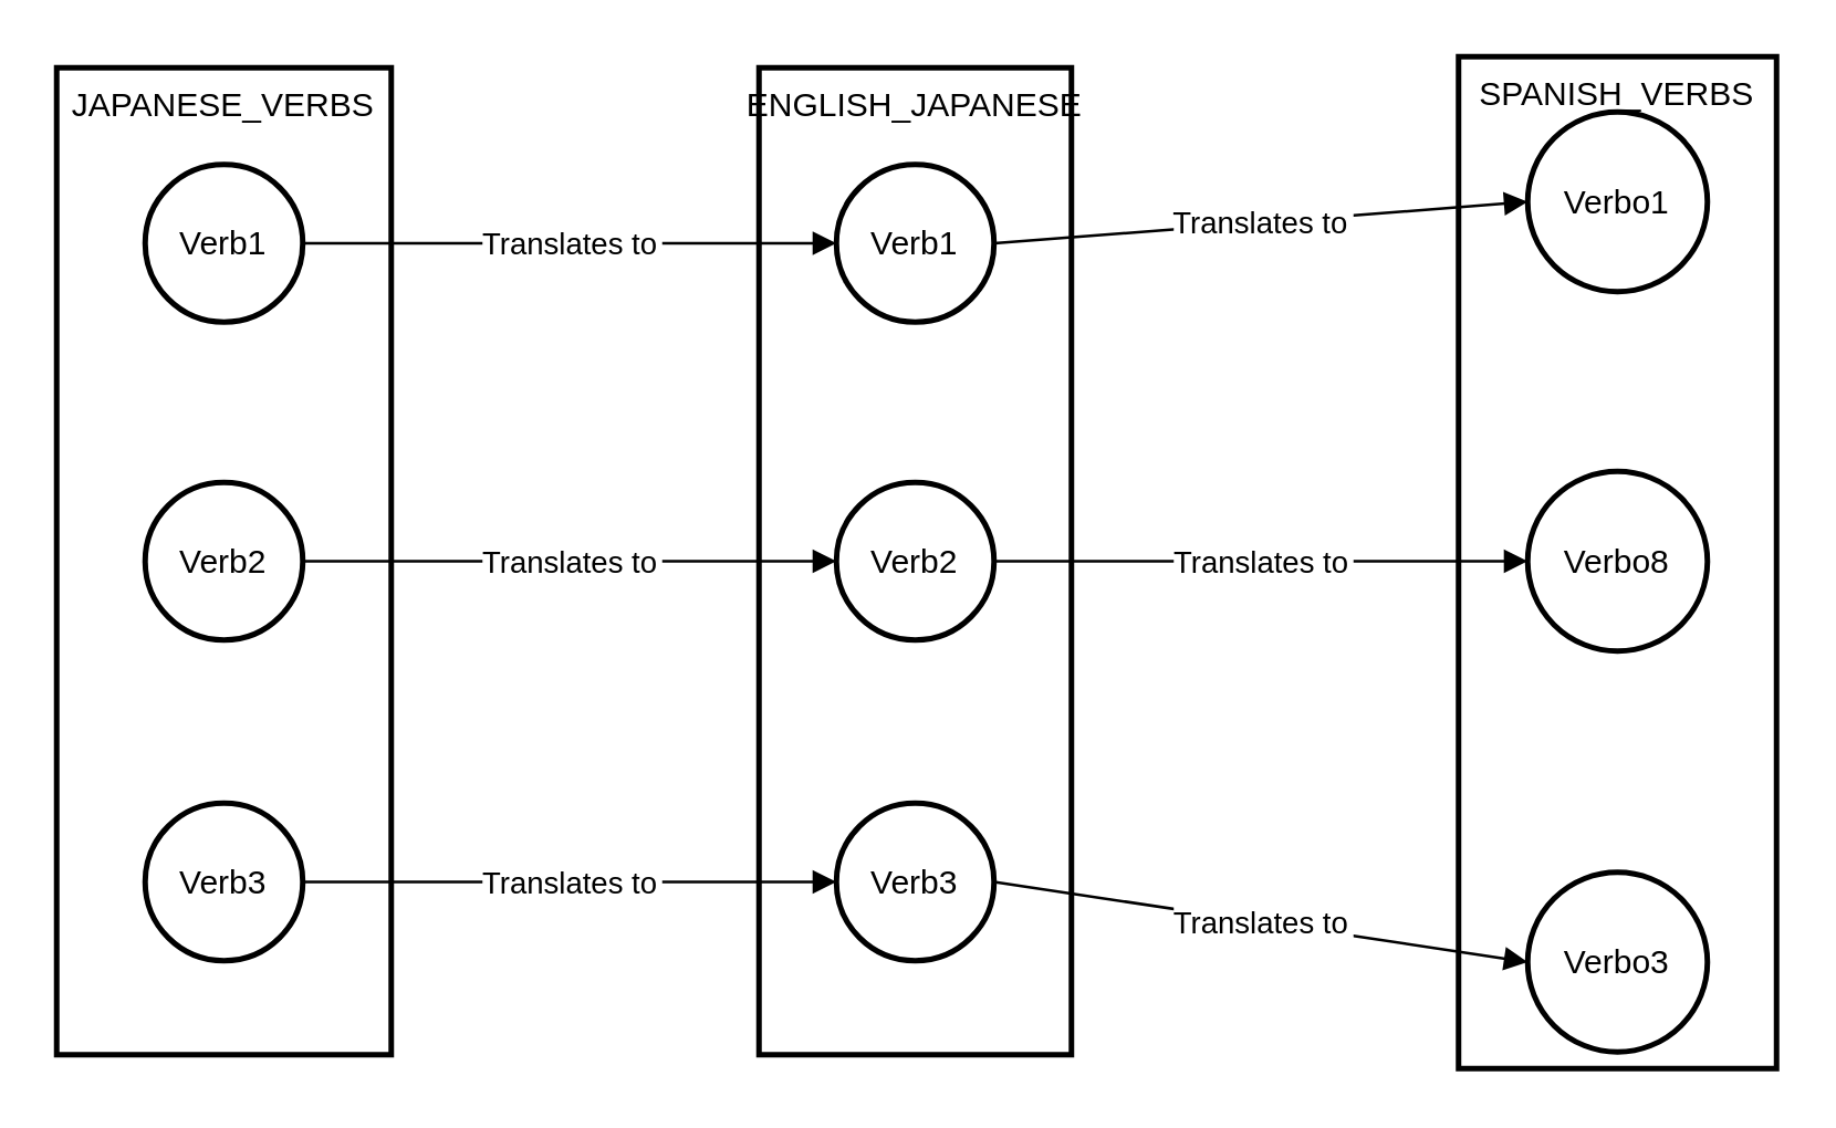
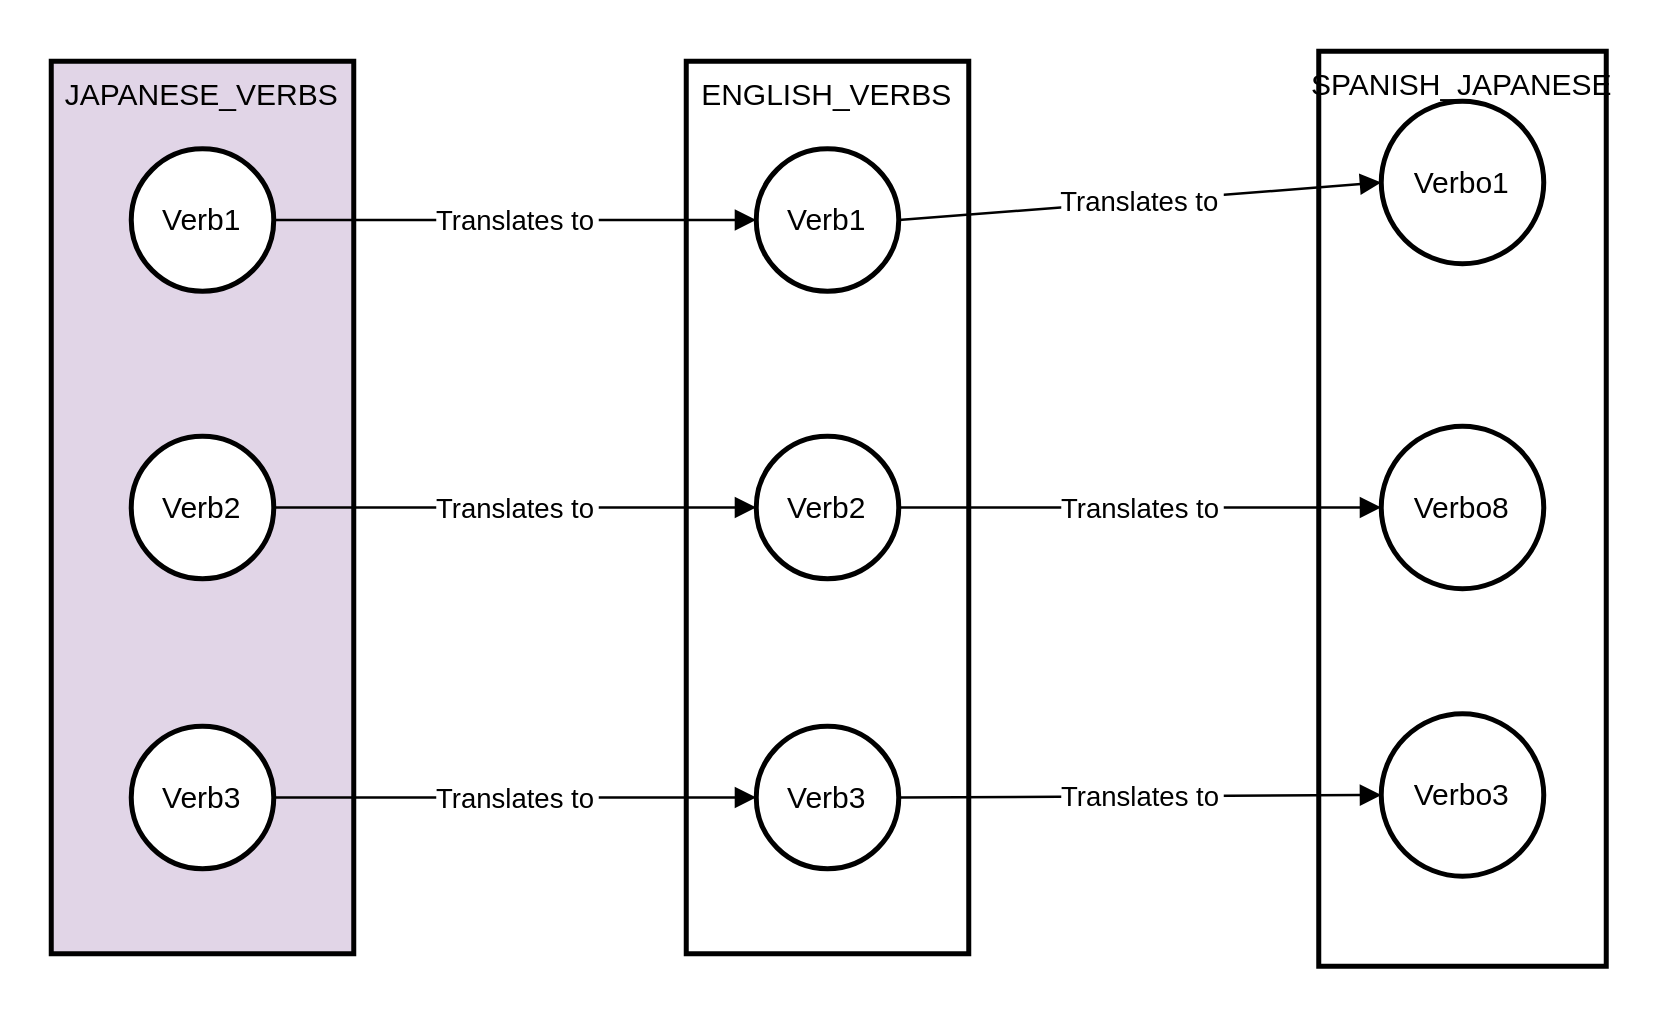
  <mxCell id="0" />
  <mxCell id="1" parent="0" />
- <mxCell id="2" value="SPANISH_VERBS" style="whiteSpace=wrap;strokeWidth=2;verticalAlign=top;" parent="1" vertex="1"><mxGeometry x="527" width="115" height="366" as="geometry" y="20" /></mxCell>
+ <mxCell id="2" value="SPANISH_JAPANESE" style="whiteSpace=wrap;strokeWidth=2;verticalAlign=top;" parent="1" vertex="1"><mxGeometry x="527" width="115" height="366" as="geometry" y="20" /></mxCell>
  <mxCell id="3" value="Verbo1" style="ellipse;aspect=fixed;strokeWidth=2;whiteSpace=wrap;" parent="1" vertex="1"><mxGeometry x="552" y="40" width="65" height="65" as="geometry" /></mxCell>
  <mxCell id="4" value="Verbo8" style="ellipse;aspect=fixed;strokeWidth=2;whiteSpace=wrap;" parent="1" vertex="1"><mxGeometry x="552" y="170" width="65" height="65" as="geometry" /></mxCell>
- <mxCell id="5" value="Verbo3" style="ellipse;aspect=fixed;strokeWidth=2;whiteSpace=wrap;" parent="1" vertex="1"><mxGeometry x="552" y="315" width="65" height="65" as="geometry" /></mxCell>
- <mxCell id="6" value="ENGLISH_JAPANESE" style="whiteSpace=wrap;strokeWidth=2;verticalAlign=top;" parent="1" vertex="1"><mxGeometry x="274" y="24" width="113" height="357" as="geometry" /></mxCell>
+ <mxCell id="5" value="Verbo3" style="ellipse;aspect=fixed;strokeWidth=2;whiteSpace=wrap;" parent="1" vertex="1"><mxGeometry x="552" y="285" width="65" height="65" as="geometry" /></mxCell>
+ <mxCell id="6" value="ENGLISH_VERBS" style="whiteSpace=wrap;strokeWidth=2;verticalAlign=top;" parent="1" vertex="1"><mxGeometry x="274" y="24" width="113" height="357" as="geometry" /></mxCell>
  <mxCell id="7" value="Verb1" style="ellipse;aspect=fixed;strokeWidth=2;whiteSpace=wrap;" parent="1" vertex="1"><mxGeometry x="302" y="59" width="57" height="57" as="geometry" /></mxCell>
  <mxCell id="8" value="Verb2" style="ellipse;aspect=fixed;strokeWidth=2;whiteSpace=wrap;" parent="1" vertex="1"><mxGeometry x="302" y="174" width="57" height="57" as="geometry" /></mxCell>
  <mxCell id="9" value="Verb3" style="ellipse;aspect=fixed;strokeWidth=2;whiteSpace=wrap;" parent="1" vertex="1"><mxGeometry x="302" y="290" width="57" height="57" as="geometry" /></mxCell>
- <mxCell id="10" value="JAPANESE_VERBS" style="whiteSpace=wrap;strokeWidth=2;verticalAlign=top;" parent="1" vertex="1"><mxGeometry x="20" y="24" width="121" height="357" as="geometry" /></mxCell>
+ <mxCell id="10" value="JAPANESE_VERBS" style="whiteSpace=wrap;strokeWidth=2;verticalAlign=top;fillColor=#e1d5e7;" parent="1" vertex="1"><mxGeometry x="20" y="24" width="121" height="357" as="geometry" /></mxCell>
  <mxCell id="11" value="Verb1" style="ellipse;aspect=fixed;strokeWidth=2;whiteSpace=wrap;" parent="1" vertex="1"><mxGeometry x="52" y="59" width="57" height="57" as="geometry" /></mxCell>
  <mxCell id="12" value="Verb2" style="ellipse;aspect=fixed;strokeWidth=2;whiteSpace=wrap;" parent="1" vertex="1"><mxGeometry x="52" y="174" width="57" height="57" as="geometry" /></mxCell>
  <mxCell id="13" value="Verb3" style="ellipse;aspect=fixed;strokeWidth=2;whiteSpace=wrap;" parent="1" vertex="1"><mxGeometry x="52" y="290" width="57" height="57" as="geometry" /></mxCell>
  <mxCell id="14" value="Translates to" style="curved=1;startArrow=none;endArrow=block;exitX=0.99;exitY=0.5;entryX=0;entryY=0.5;" parent="1" source="11" target="7" edge="1"><mxGeometry relative="1" as="geometry"><Array as="points" /></mxGeometry></mxCell>
  <mxCell id="15" value="Translates to" style="curved=1;startArrow=none;endArrow=block;exitX=0.99;exitY=0.51;entryX=0;entryY=0.51;" parent="1" source="12" target="8" edge="1"><mxGeometry relative="1" as="geometry"><Array as="points" /></mxGeometry></mxCell>
  <mxCell id="16" value="Translates to" style="curved=1;startArrow=none;endArrow=block;exitX=0.99;exitY=0.49;entryX=0;entryY=0.49;" parent="1" source="13" target="9" edge="1"><mxGeometry relative="1" as="geometry"><Array as="points" /></mxGeometry></mxCell>
  <mxCell id="17" value="Translates to" style="curved=1;startArrow=none;endArrow=block;exitX=0.99;exitY=0.5;entryX=-0.01;entryY=0.5;" parent="1" source="7" target="3" edge="1"><mxGeometry relative="1" as="geometry"><Array as="points" /></mxGeometry></mxCell>
  <mxCell id="18" value="Translates to" style="curved=1;startArrow=none;endArrow=block;exitX=0.99;exitY=0.51;entryX=-0.01;entryY=0.5;" parent="1" source="8" target="4" edge="1"><mxGeometry relative="1" as="geometry"><Array as="points" /></mxGeometry></mxCell>
  <mxCell id="19" value="Translates to" style="curved=1;startArrow=none;endArrow=block;exitX=0.99;exitY=0.49;entryX=-0.01;entryY=0.51;" parent="1" source="9" target="5" edge="1"><mxGeometry relative="1" as="geometry"><Array as="points" /></mxGeometry></mxCell>
